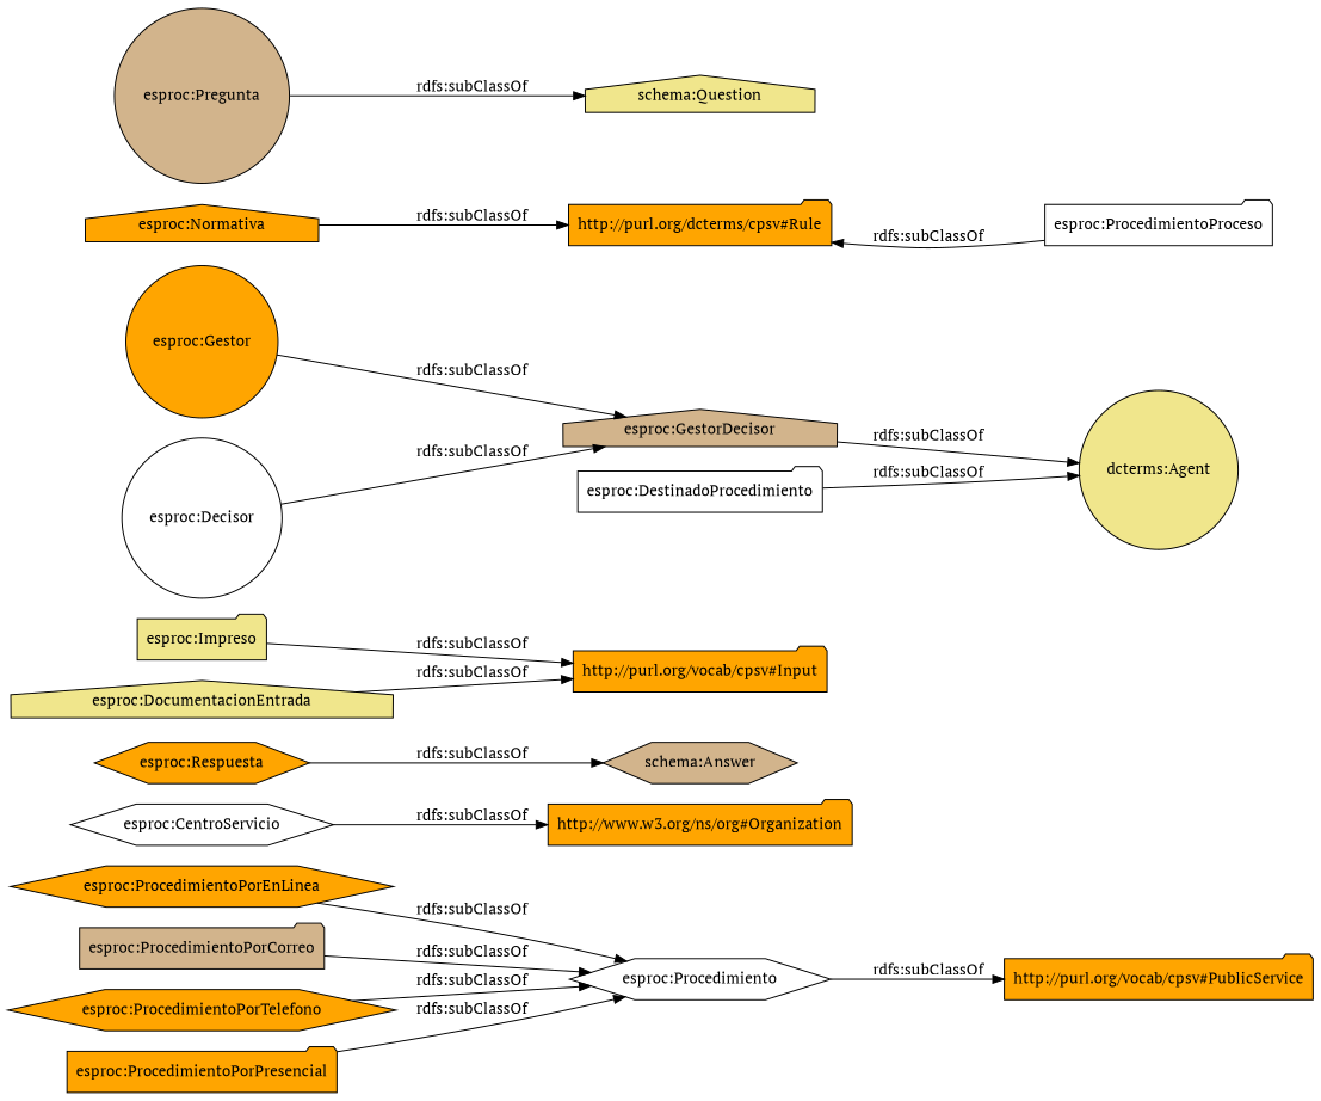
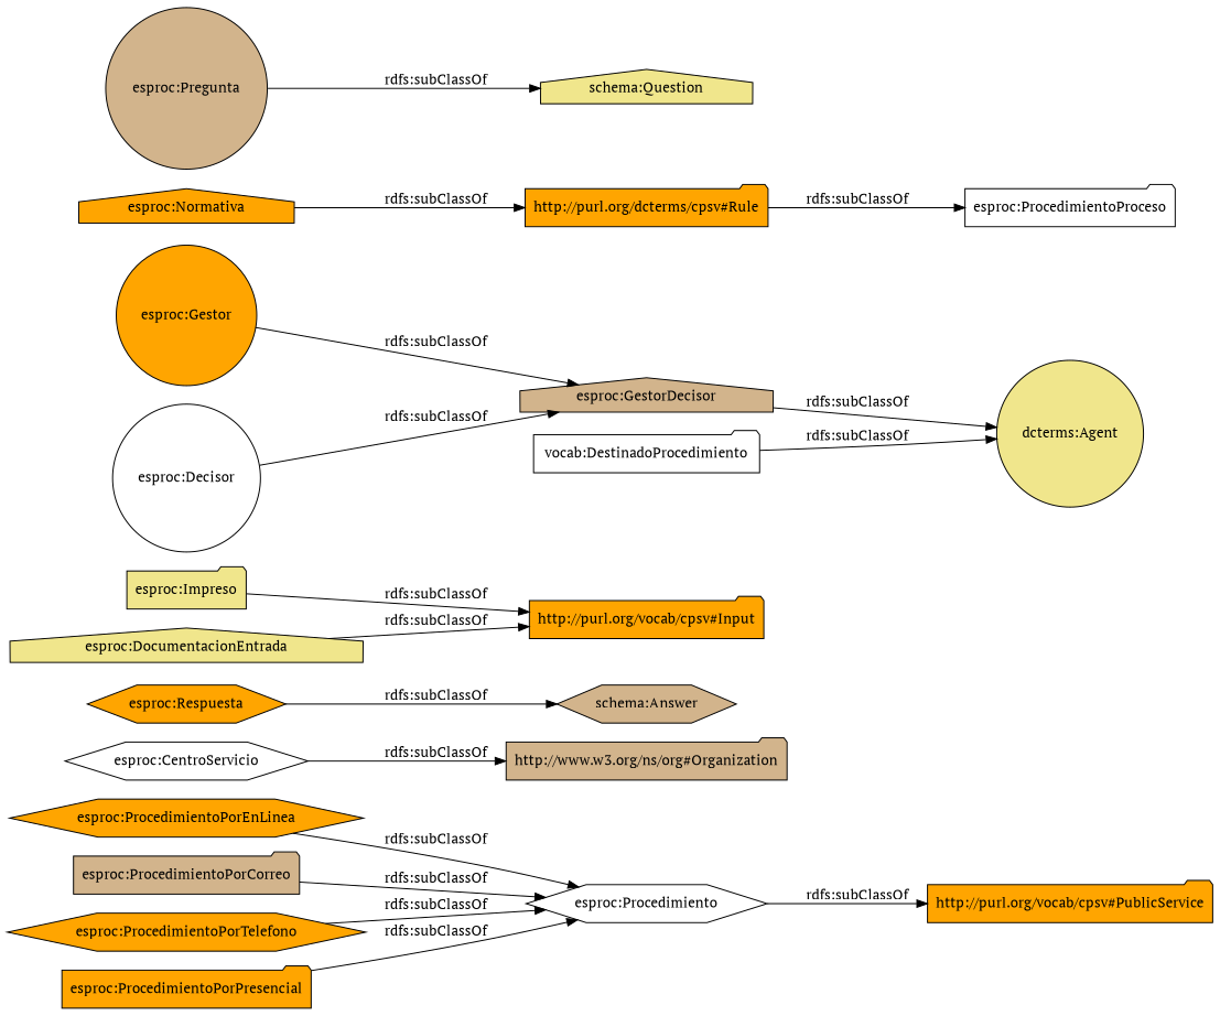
  digraph {
    fontname="PT Serif"
    rankdir=LR
    node [color=black fillcolor=orange fontname="PT Serif" shape=folder style=filled]
    edge [fontname="PT Serif"]
    "esproc:ProcedimientoPorEnLinea" [shape=hexagon]
    "esproc:Procedimiento" [fillcolor=white shape=hexagon]
    "http://purl.org/vocab/cpsv#PublicService"
    "esproc:CentroServicio" [fillcolor=white shape=hexagon]
-   "http://www.w3.org/ns/org#Organization"
+   "http://www.w3.org/ns/org#Organization" [fillcolor=tan]
    "esproc:Respuesta" [shape=hexagon]
    "schema:Answer" [fillcolor=tan shape=hexagon]
    "esproc:Impreso" [fillcolor=khaki]
    "http://purl.org/vocab/cpsv#Input"
    "esproc:Gestor" [shape=circle]
    "esproc:GestorDecisor" [fillcolor=tan shape=house]
    "dcterms:Agent" [fillcolor=khaki shape=circle]
    "esproc:DocumentacionEntrada" [fillcolor=khaki shape=house]
-   "esproc:DestinadoProcedimiento" [fillcolor=white]
+   "esproc:DestinadoProcedimiento" [fillcolor=white label="vocab:DestinadoProcedimiento"]
    "esproc:ProcedimientoPorCorreo" [fillcolor=tan]
    "esproc:Normativa" [shape=house]
    n17 [label="http://purl.org/dcterms/cpsv#Rule"]
    "esproc:ProcedimientoPorTelefono" [shape=hexagon]
    "esproc:ProcedimientoProceso" [fillcolor=white]
    "esproc:Decisor" [fillcolor=white shape=circle]
    "esproc:Pregunta" [fillcolor=tan shape=circle]
    "schema:Question" [fillcolor=khaki shape=house]
    "esproc:ProcedimientoPorPresencial"
    "esproc:ProcedimientoPorEnLinea" -> "esproc:Procedimiento" [label="rdfs:subClassOf"]
    "esproc:Procedimiento" -> "http://purl.org/vocab/cpsv#PublicService" [label="rdfs:subClassOf"]
    "esproc:CentroServicio" -> "http://www.w3.org/ns/org#Organization" [label="rdfs:subClassOf"]
    "esproc:Respuesta" -> "schema:Answer" [label="rdfs:subClassOf"]
    "esproc:Impreso" -> "http://purl.org/vocab/cpsv#Input" [label="rdfs:subClassOf"]
    "esproc:Gestor" -> "esproc:GestorDecisor" [label="rdfs:subClassOf"]
    "esproc:GestorDecisor" -> "dcterms:Agent" [label="rdfs:subClassOf"]
    "esproc:DocumentacionEntrada" -> "http://purl.org/vocab/cpsv#Input" [label="rdfs:subClassOf"]
    "esproc:DestinadoProcedimiento" -> "dcterms:Agent" [label="rdfs:subClassOf"]
    "esproc:ProcedimientoPorCorreo" -> "esproc:Procedimiento" [label="rdfs:subClassOf"]
    "esproc:Normativa" -> n17 [label="rdfs:subClassOf"]
    "esproc:ProcedimientoPorTelefono" -> "esproc:Procedimiento" [label="rdfs:subClassOf"]
-   "esproc:ProcedimientoProceso" -> n17 [label="rdfs:subClassOf"]
+   n17 -> "esproc:ProcedimientoProceso" [label="rdfs:subClassOf"]
    "esproc:Decisor" -> "esproc:GestorDecisor" [label="rdfs:subClassOf"]
    "esproc:Pregunta" -> "schema:Question" [label="rdfs:subClassOf"]
    "esproc:ProcedimientoPorPresencial" -> "esproc:Procedimiento" [label="rdfs:subClassOf"]
  }
